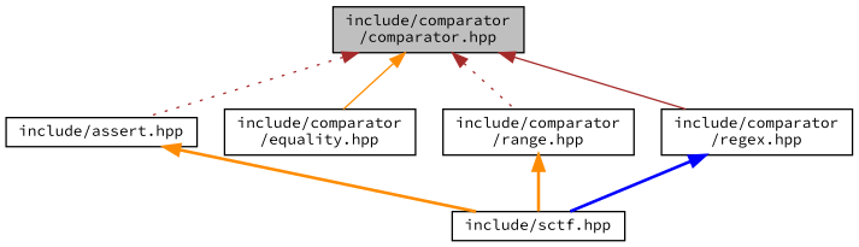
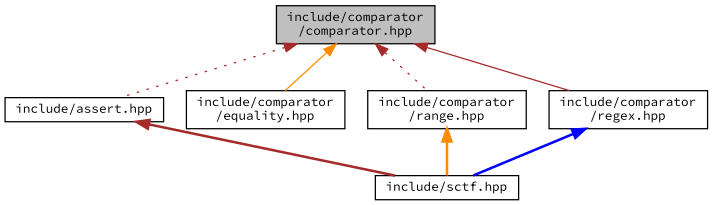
  digraph {
    fontname="Source Code Pro"
    node [color=black fillcolor=white fontname="Source Code Pro" fontsize=10 shape=record style=filled]
    edge [color=brown dir=back fontname="Source Code Pro" fontsize=10 labelfontname=Helvetica labelfontsize=10 style=bold]
    n1 [fillcolor=grey75 fontcolor=black height=0.2 label="include/comparator\l/comparator.hpp" width=0.4]
    n2 [height=0.2 label="include/assert.hpp" width=0.4]
    n3 [height=0.2 label="include/comparator\l/equality.hpp" width=0.4]
    n4 [height=0.2 label="include/comparator\l/range.hpp" width=0.4]
    n5 [height=0.2 label="include/comparator\l/regex.hpp" width=0.4]
    n6 [height=0.2 label="include/sctf.hpp" width=0.4]
    n1 -> n2 [style=dotted]
    n1 -> n3 [color=darkorange style=solid]
    n1 -> n4 [style=dotted]
    n1 -> n5 [style=solid]
-   n2 -> n6 [color=darkorange]
+   n2 -> n6
    n4 -> n6 [color=darkorange]
    n5 -> n6 [color=blue]
  }
